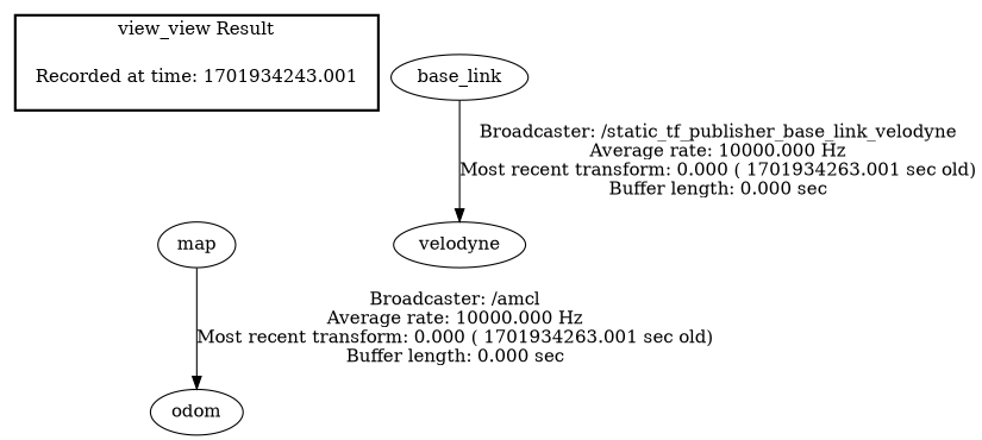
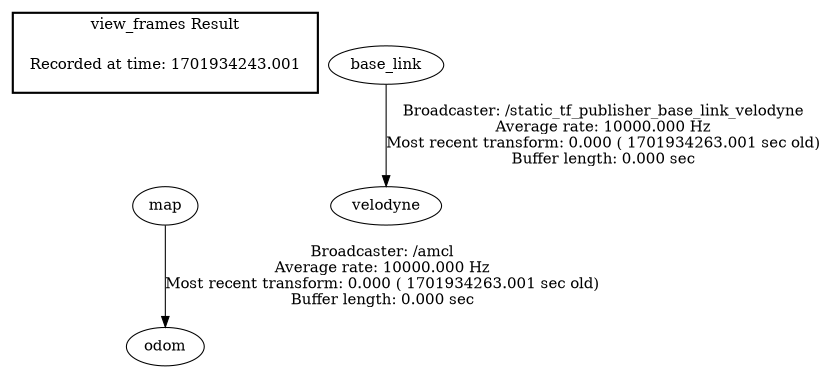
  digraph {
    n1 [label="Recorded at time: 1701934243.001" shape=plaintext]
    map
    base_link
    velodyne
    odom
    subgraph cluster_1 {
      color=black
-     label="view_view Result"
+     label="view_frames Result"
      style=bold
      n1
    }
    n1 -> map [style=invis]
    map -> odom [label="Broadcaster: /amcl\nAverage rate: 10000.000 Hz\nMost recent transform: 0.000 ( 1701934263.001 sec old)\nBuffer length: 0.000 sec\n"]
    base_link -> velodyne [label="Broadcaster: /static_tf_publisher_base_link_velodyne\nAverage rate: 10000.000 Hz\nMost recent transform: 0.000 ( 1701934263.001 sec old)\nBuffer length: 0.000 sec\n"]
  }
